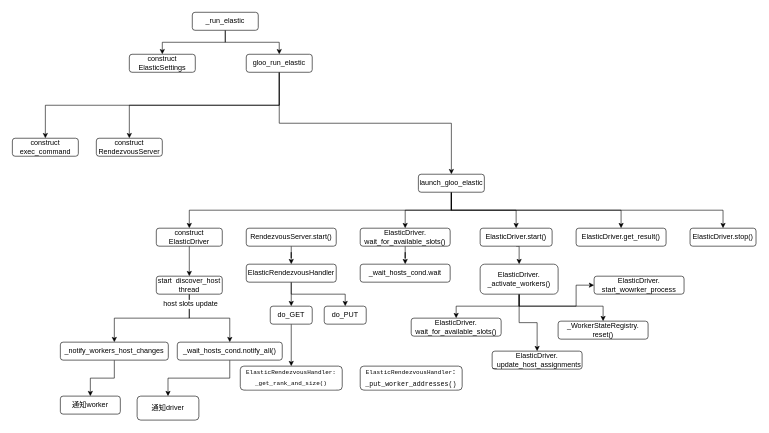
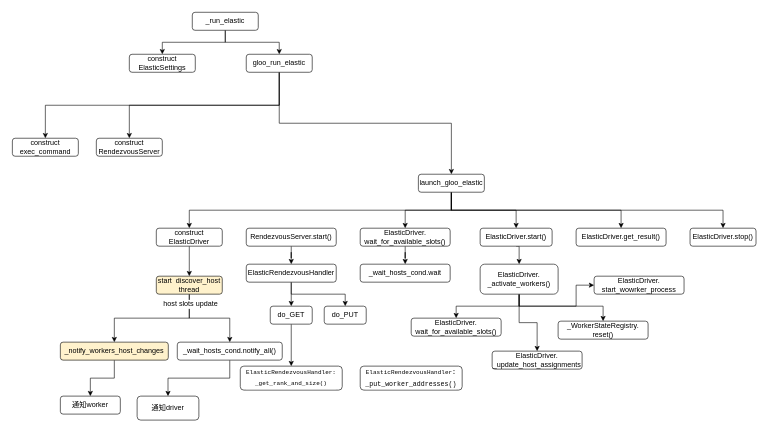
  <mxCell id="0" />
  <mxCell id="1" parent="0" />
  <mxCell id="2" style="edgeStyle=orthogonalEdgeStyle;rounded=0;orthogonalLoop=1;jettySize=auto;html=1;exitX=0.5;exitY=1;exitDx=0;exitDy=0;entryX=0.5;entryY=0;entryDx=0;entryDy=0;" parent="1" source="5" target="6" edge="1"><mxGeometry relative="1" as="geometry" /></mxCell>
  <mxCell id="3" style="edgeStyle=orthogonalEdgeStyle;rounded=0;orthogonalLoop=1;jettySize=auto;html=1;exitX=0.5;exitY=1;exitDx=0;exitDy=0;" parent="1" source="5" target="7" edge="1"><mxGeometry relative="1" as="geometry" /></mxCell>
  <mxCell id="4" style="edgeStyle=orthogonalEdgeStyle;rounded=0;orthogonalLoop=1;jettySize=auto;html=1;exitX=0.5;exitY=1;exitDx=0;exitDy=0;entryX=0.5;entryY=0;entryDx=0;entryDy=0;" parent="1" source="5" target="13" edge="1"><mxGeometry relative="1" as="geometry" /></mxCell>
  <mxCell id="5" value="gloo_run_elastic" style="rounded=1;whiteSpace=wrap;html=1;" parent="1" vertex="1"><mxGeometry x="410" y="90" width="110" height="30" as="geometry" /></mxCell>
  <mxCell id="6" value="construct exec_command" style="rounded=1;whiteSpace=wrap;html=1;" parent="1" vertex="1"><mxGeometry x="20" y="230" width="110" height="30" as="geometry" /></mxCell>
  <mxCell id="7" value="construct RendezvousServer" style="rounded=1;whiteSpace=wrap;html=1;" parent="1" vertex="1"><mxGeometry x="160" y="230" width="110" height="30" as="geometry" /></mxCell>
  <mxCell id="8" style="edgeStyle=orthogonalEdgeStyle;rounded=0;orthogonalLoop=1;jettySize=auto;html=1;exitX=0.5;exitY=1;exitDx=0;exitDy=0;" parent="1" source="13" target="15" edge="1"><mxGeometry relative="1" as="geometry" /></mxCell>
  <mxCell id="9" style="edgeStyle=orthogonalEdgeStyle;rounded=0;orthogonalLoop=1;jettySize=auto;html=1;exitX=0.5;exitY=1;exitDx=0;exitDy=0;entryX=0.5;entryY=0;entryDx=0;entryDy=0;" parent="1" source="13" target="19" edge="1"><mxGeometry relative="1" as="geometry" /></mxCell>
  <mxCell id="10" style="edgeStyle=orthogonalEdgeStyle;rounded=0;orthogonalLoop=1;jettySize=auto;html=1;exitX=0.5;exitY=1;exitDx=0;exitDy=0;entryX=0.5;entryY=0;entryDx=0;entryDy=0;" parent="1" source="13" target="22" edge="1"><mxGeometry relative="1" as="geometry" /></mxCell>
  <mxCell id="11" style="edgeStyle=orthogonalEdgeStyle;rounded=0;orthogonalLoop=1;jettySize=auto;html=1;exitX=0.5;exitY=1;exitDx=0;exitDy=0;" parent="1" source="13" target="23" edge="1"><mxGeometry relative="1" as="geometry" /></mxCell>
  <mxCell id="12" style="edgeStyle=orthogonalEdgeStyle;rounded=0;orthogonalLoop=1;jettySize=auto;html=1;exitX=0.5;exitY=1;exitDx=0;exitDy=0;entryX=0.5;entryY=0;entryDx=0;entryDy=0;" parent="1" source="13" target="24" edge="1"><mxGeometry relative="1" as="geometry" /></mxCell>
  <mxCell id="13" value="launch_gloo_elastic" style="rounded=1;whiteSpace=wrap;html=1;" parent="1" vertex="1"><mxGeometry x="697" y="290" width="110" height="30" as="geometry" /></mxCell>
  <mxCell id="14" style="edgeStyle=orthogonalEdgeStyle;rounded=0;orthogonalLoop=1;jettySize=auto;html=1;exitX=0.5;exitY=1;exitDx=0;exitDy=0;entryX=0.5;entryY=0;entryDx=0;entryDy=0;" parent="1" source="15" target="28" edge="1"><mxGeometry relative="1" as="geometry" /></mxCell>
  <mxCell id="15" value="construct ElasticDriver" style="rounded=1;whiteSpace=wrap;html=1;" parent="1" vertex="1"><mxGeometry x="260" y="380" width="110" height="30" as="geometry" /></mxCell>
  <mxCell id="16" style="edgeStyle=orthogonalEdgeStyle;rounded=0;orthogonalLoop=1;jettySize=auto;html=1;exitX=0.5;exitY=1;exitDx=0;exitDy=0;" parent="1" source="17" target="40" edge="1"><mxGeometry relative="1" as="geometry" /></mxCell>
  <mxCell id="17" value="RendezvousServer.start()" style="rounded=1;whiteSpace=wrap;html=1;" parent="1" vertex="1"><mxGeometry x="410" y="380" width="150" height="30" as="geometry" /></mxCell>
  <mxCell id="18" value="" style="edgeStyle=orthogonalEdgeStyle;rounded=0;orthogonalLoop=1;jettySize=auto;html=1;" parent="1" source="19" target="20" edge="1"><mxGeometry relative="1" as="geometry" /></mxCell>
  <mxCell id="19" value="ElasticDriver.&lt;br&gt;wait_for_available_slots()" style="rounded=1;whiteSpace=wrap;html=1;" parent="1" vertex="1"><mxGeometry x="600" y="380" width="150" height="30" as="geometry" /></mxCell>
  <mxCell id="20" value="_wait_hosts_cond.wait" style="rounded=1;whiteSpace=wrap;html=1;" parent="1" vertex="1"><mxGeometry x="600" y="440" width="150" height="30" as="geometry" /></mxCell>
  <mxCell id="21" style="edgeStyle=orthogonalEdgeStyle;rounded=0;orthogonalLoop=1;jettySize=auto;html=1;exitX=0.5;exitY=1;exitDx=0;exitDy=0;entryX=0.5;entryY=0;entryDx=0;entryDy=0;" parent="1" source="22" target="47" edge="1"><mxGeometry relative="1" as="geometry" /></mxCell>
  <mxCell id="22" value="ElasticDriver.start()&lt;span style=&quot;color: rgba(0 , 0 , 0 , 0) ; font-family: monospace ; font-size: 0px ; white-space: nowrap&quot;&gt;%3CmxGraphModel%3E%3Croot%3E%3CmxCell%20id%3D%220%22%2F%3E%3CmxCell%20id%3D%221%22%20parent%3D%220%22%2F%3E%3CmxCell%20id%3D%222%22%20value%3D%22RendezvousServer.%26lt%3Bbr%26gt%3Bwait_for_available_slots()%22%20style%3D%22rounded%3D1%3BwhiteSpace%3Dwrap%3Bhtml%3D1%3B%22%20vertex%3D%221%22%20parent%3D%221%22%3E%3CmxGeometry%20x%3D%22710%22%20y%3D%22190%22%20width%3D%22150%22%20height%3D%2230%22%20as%3D%22geometry%22%2F%3E%3C%2FmxCell%3E%3C%2Froot%3E%3C%2FmxGraphModel%3E&lt;/span&gt;" style="rounded=1;whiteSpace=wrap;html=1;" parent="1" vertex="1"><mxGeometry x="800" y="380" width="120" height="30" as="geometry" /></mxCell>
  <mxCell id="23" value="ElasticDriver.get_result()&lt;span style=&quot;color: rgba(0 , 0 , 0 , 0) ; font-family: monospace ; font-size: 0px ; white-space: nowrap&quot;&gt;%3CmxGraphModel%3E%3Croot%3E%3CmxCell%20id%3D%220%22%2F%3E%3CmxCell%20id%3D%221%22%20parent%3D%220%22%2F%3E%3CmxCell%20id%3D%222%22%20value%3D%22RendezvousServer.%26lt%3Bbr%26gt%3Bwait_for_available_slots()%22%20style%3D%22rounded%3D1%3BwhiteSpace%3Dwrap%3Bhtml%3D1%3B%22%20vertex%3D%221%22%20parent%3D%221%22%3E%3CmxGeometry%20x%3D%22710%22%20y%3D%22190%22%20width%3D%22150%22%20height%3D%2230%22%20as%3D%22geometry%22%2F%3E%3C%2FmxCell%3E%3C%2Froot%3E%3C%2FmxGraphModel%3E&lt;/span&gt;" style="rounded=1;whiteSpace=wrap;html=1;" parent="1" vertex="1"><mxGeometry x="960" y="380" width="150" height="30" as="geometry" /></mxCell>
  <mxCell id="24" value="ElasticDriver.stop()&lt;span style=&quot;color: rgba(0 , 0 , 0 , 0) ; font-family: monospace ; font-size: 0px ; white-space: nowrap&quot;&gt;%3CmxGraphModel%3E%3Croot%3E%3CmxCell%20id%3D%220%22%2F%3E%3CmxCell%20id%3D%221%22%20parent%3D%220%22%2F%3E%3CmxCell%20id%3D%222%22%20value%3D%22RendezvousServer.%26lt%3Bbr%26gt%3Bwait_for_available_slots()%22%20style%3D%22rounded%3D1%3BwhiteSpace%3Dwrap%3Bhtml%3D1%3B%22%20vertex%3D%221%22%20parent%3D%221%22%3E%3CmxGeometry%20x%3D%22710%22%20y%3D%22190%22%20width%3D%22150%22%20height%3D%2230%22%20as%3D%22geometry%22%2F%3E%3C%2FmxCell%3E%3C%2Froot%3E%3C%2FmxGraphModel%3E&lt;/span&gt;" style="rounded=1;whiteSpace=wrap;html=1;" parent="1" vertex="1"><mxGeometry x="1150" y="380" width="110" height="30" as="geometry" /></mxCell>
  <mxCell id="25" style="edgeStyle=orthogonalEdgeStyle;rounded=0;orthogonalLoop=1;jettySize=auto;html=1;exitX=0.5;exitY=1;exitDx=0;exitDy=0;entryX=0.5;entryY=0;entryDx=0;entryDy=0;" parent="1" source="28" target="30" edge="1"><mxGeometry relative="1" as="geometry" /></mxCell>
  <mxCell id="26" style="edgeStyle=orthogonalEdgeStyle;rounded=0;orthogonalLoop=1;jettySize=auto;html=1;exitX=0.5;exitY=1;exitDx=0;exitDy=0;" parent="1" source="28" target="33" edge="1"><mxGeometry relative="1" as="geometry" /></mxCell>
  <mxCell id="27" value="host slots update" style="text;html=1;resizable=0;points=[];align=center;verticalAlign=middle;labelBackgroundColor=#ffffff;" parent="26" vertex="1" connectable="0"><mxGeometry x="-0.784" y="1" relative="1" as="geometry"><mxPoint as="offset" /></mxGeometry></mxCell>
- <mxCell id="28" value="start&amp;nbsp; discover_host&lt;br&gt;thread" style="rounded=1;whiteSpace=wrap;html=1;" parent="1" vertex="1"><mxGeometry x="260" y="460" width="110" height="30" as="geometry" /></mxCell>
+ <mxCell id="28" value="start&amp;nbsp; discover_host&lt;br&gt;thread" style="rounded=1;whiteSpace=wrap;html=1;fillColor=#fff2cc;" parent="1" vertex="1"><mxGeometry x="260" y="460" width="110" height="30" as="geometry" /></mxCell>
  <mxCell id="29" value="" style="edgeStyle=orthogonalEdgeStyle;rounded=0;orthogonalLoop=1;jettySize=auto;html=1;" parent="1" source="30" target="31" edge="1"><mxGeometry relative="1" as="geometry" /></mxCell>
- <mxCell id="30" value="_notify_workers_host_changes" style="rounded=1;whiteSpace=wrap;html=1;" parent="1" vertex="1"><mxGeometry x="100" y="570" width="180" height="30" as="geometry" /></mxCell>
+ <mxCell id="30" value="_notify_workers_host_changes" style="rounded=1;whiteSpace=wrap;html=1;fillColor=#fff2cc;" parent="1" vertex="1"><mxGeometry x="100" y="570" width="180" height="30" as="geometry" /></mxCell>
  <mxCell id="31" value="通知worker" style="rounded=1;whiteSpace=wrap;html=1;" parent="1" vertex="1"><mxGeometry x="100" y="660" width="100" height="30" as="geometry" /></mxCell>
  <mxCell id="32" value="" style="edgeStyle=orthogonalEdgeStyle;rounded=0;orthogonalLoop=1;jettySize=auto;html=1;" parent="1" source="33" target="34" edge="1"><mxGeometry relative="1" as="geometry" /></mxCell>
  <mxCell id="33" value="_wait_hosts_cond.notify_all()" style="rounded=1;whiteSpace=wrap;html=1;" parent="1" vertex="1"><mxGeometry x="295" y="570" width="175" height="30" as="geometry" /></mxCell>
  <mxCell id="34" value="通知driver" style="rounded=1;whiteSpace=wrap;html=1;" parent="1" vertex="1"><mxGeometry x="228" y="660" width="103" height="40" as="geometry" /></mxCell>
  <mxCell id="35" style="edgeStyle=orthogonalEdgeStyle;rounded=0;orthogonalLoop=1;jettySize=auto;html=1;exitX=0.5;exitY=1;exitDx=0;exitDy=0;entryX=0.5;entryY=0;entryDx=0;entryDy=0;" parent="1" source="36" target="41" edge="1"><mxGeometry relative="1" as="geometry" /></mxCell>
  <mxCell id="36" value="do_GET" style="rounded=1;whiteSpace=wrap;html=1;" parent="1" vertex="1"><mxGeometry x="450" y="510" width="70" height="30" as="geometry" /></mxCell>
  <mxCell id="37" value="do_PUT" style="rounded=1;whiteSpace=wrap;html=1;" parent="1" vertex="1"><mxGeometry x="540" y="510" width="70" height="30" as="geometry" /></mxCell>
  <mxCell id="38" style="edgeStyle=orthogonalEdgeStyle;rounded=0;orthogonalLoop=1;jettySize=auto;html=1;exitX=0.5;exitY=1;exitDx=0;exitDy=0;entryX=0.5;entryY=0;entryDx=0;entryDy=0;" parent="1" source="40" target="36" edge="1"><mxGeometry relative="1" as="geometry" /></mxCell>
  <mxCell id="39" style="edgeStyle=orthogonalEdgeStyle;rounded=0;orthogonalLoop=1;jettySize=auto;html=1;exitX=0.5;exitY=1;exitDx=0;exitDy=0;entryX=0.5;entryY=0;entryDx=0;entryDy=0;" parent="1" source="40" target="37" edge="1"><mxGeometry relative="1" as="geometry" /></mxCell>
  <mxCell id="40" value="ElasticRendezvousHandler" style="rounded=1;whiteSpace=wrap;html=1;" parent="1" vertex="1"><mxGeometry x="410" y="440" width="150" height="30" as="geometry" /></mxCell>
  <mxCell id="41" value="&lt;div style=&quot;background-color: rgb(255 , 255 , 255) ; font-family: &amp;#34;menlo&amp;#34; , &amp;#34;monaco&amp;#34; , &amp;#34;courier new&amp;#34; , monospace ; line-height: 18px ; white-space: pre ; font-size: 10px&quot;&gt;&lt;span style=&quot;font-family: &amp;#34;menlo&amp;#34; , &amp;#34;monaco&amp;#34; , &amp;#34;courier new&amp;#34; , monospace&quot;&gt;&lt;font style=&quot;font-size: 10px&quot;&gt;ElasticRendezvousHandler:&lt;/font&gt;&lt;/span&gt;&lt;/div&gt;&lt;div style=&quot;background-color: rgb(255 , 255 , 255) ; font-family: &amp;#34;menlo&amp;#34; , &amp;#34;monaco&amp;#34; , &amp;#34;courier new&amp;#34; , monospace ; line-height: 18px ; white-space: pre ; font-size: 10px&quot;&gt;&lt;font style=&quot;font-size: 10px&quot;&gt;_get_rank_and_size()&lt;/font&gt;&lt;/div&gt;" style="rounded=1;whiteSpace=wrap;html=1;" parent="1" vertex="1"><mxGeometry x="400" y="610" width="170" height="40" as="geometry" /></mxCell>
  <mxCell id="42" value="&lt;div style=&quot;background-color: rgb(255 , 255 , 255) ; font-family: &amp;#34;menlo&amp;#34; , &amp;#34;monaco&amp;#34; , &amp;#34;courier new&amp;#34; , monospace ; line-height: 18px ; white-space: pre&quot;&gt;&lt;span style=&quot;font-family: &amp;#34;menlo&amp;#34; , &amp;#34;monaco&amp;#34; , &amp;#34;courier new&amp;#34; , monospace&quot;&gt;&lt;font size=&quot;1&quot;&gt;ElasticRendezvousHandler&lt;/font&gt;&lt;font style=&quot;font-size: 11px&quot;&gt;:&lt;/font&gt;&lt;/span&gt;&lt;/div&gt;&lt;div style=&quot;background-color: rgb(255 , 255 , 255) ; font-family: &amp;#34;menlo&amp;#34; , &amp;#34;monaco&amp;#34; , &amp;#34;courier new&amp;#34; , monospace ; line-height: 18px ; white-space: pre ; font-size: 11px&quot;&gt;&lt;span style=&quot;font-family: &amp;#34;menlo&amp;#34; , &amp;#34;monaco&amp;#34; , &amp;#34;courier new&amp;#34; , monospace&quot;&gt;_put_worker_addresses&lt;/span&gt;()&lt;/div&gt;" style="rounded=1;whiteSpace=wrap;html=1;" parent="1" vertex="1"><mxGeometry x="600" y="610" width="170" height="40" as="geometry" /></mxCell>
  <mxCell id="43" style="edgeStyle=orthogonalEdgeStyle;rounded=0;orthogonalLoop=1;jettySize=auto;html=1;exitX=0.5;exitY=1;exitDx=0;exitDy=0;entryX=0.5;entryY=0;entryDx=0;entryDy=0;" parent="1" source="47" target="48" edge="1"><mxGeometry relative="1" as="geometry" /></mxCell>
  <mxCell id="44" style="edgeStyle=orthogonalEdgeStyle;rounded=0;orthogonalLoop=1;jettySize=auto;html=1;exitX=0.5;exitY=1;exitDx=0;exitDy=0;entryX=0.5;entryY=0;entryDx=0;entryDy=0;" parent="1" source="47" target="49" edge="1"><mxGeometry relative="1" as="geometry" /></mxCell>
  <mxCell id="45" style="edgeStyle=orthogonalEdgeStyle;rounded=0;orthogonalLoop=1;jettySize=auto;html=1;exitX=0.5;exitY=1;exitDx=0;exitDy=0;" parent="1" source="47" target="50" edge="1"><mxGeometry relative="1" as="geometry"><Array as="points"><mxPoint x="865" y="510" /><mxPoint x="1005" y="510" /></Array></mxGeometry></mxCell>
  <mxCell id="46" style="edgeStyle=orthogonalEdgeStyle;rounded=0;orthogonalLoop=1;jettySize=auto;html=1;exitX=0.5;exitY=1;exitDx=0;exitDy=0;entryX=0;entryY=0.5;entryDx=0;entryDy=0;" parent="1" source="47" target="51" edge="1"><mxGeometry relative="1" as="geometry" /></mxCell>
  <mxCell id="47" value="ElasticDriver.&lt;br&gt;_activate_workers()&lt;span style=&quot;color: rgba(0 , 0 , 0 , 0) ; font-family: monospace ; font-size: 0px ; white-space: nowrap&quot;&gt;%3CmxGraphModel%3E%3Croot%3E%3CmxCell%20id%3D%220%22%2F%3E%3CmxCell%20id%3D%221%22%20parent%3D%220%22%2F%3E%3CmxCell%20id%3D%222%22%20value%3D%22RendezvousServer.%26lt%3Bbr%26gt%3Bwait_for_available_slots()%22%20style%3D%22rounded%3D1%3BwhiteSpace%3Dwrap%3Bhtml%3D1%3B%22%20vertex%3D%221%22%20parent%3D%221%22%3E%3CmxGeometry%20x%3D%22710%22%20y%3D%22190%22%20width%3D%22150%22%20height%3D%2230%22%20as%3D%22geometry%22%2F%3E%3C%2FmxCell%3E%3C%2Froot%3E%3C%2FmxGraphModel%3E&lt;/span&gt;" style="rounded=1;whiteSpace=wrap;html=1;" parent="1" vertex="1"><mxGeometry x="800" y="440" width="130" height="50" as="geometry" /></mxCell>
  <mxCell id="48" value="ElasticDriver.&lt;br&gt;wait_for_available_slots()" style="rounded=1;whiteSpace=wrap;html=1;" parent="1" vertex="1"><mxGeometry x="685" y="530" width="150" height="30" as="geometry" /></mxCell>
  <mxCell id="49" value="ElasticDriver.&lt;br&gt;_update_host_assignments" style="rounded=1;whiteSpace=wrap;html=1;" parent="1" vertex="1"><mxGeometry x="820" y="585" width="150" height="30" as="geometry" /></mxCell>
  <mxCell id="50" value="_WorkerStateRegistry.&lt;br&gt;reset()" style="rounded=1;whiteSpace=wrap;html=1;" parent="1" vertex="1"><mxGeometry x="930" y="535" width="150" height="30" as="geometry" /></mxCell>
  <mxCell id="51" value="ElasticDriver.&lt;br&gt;start_wowrker_process&lt;br&gt;" style="rounded=1;whiteSpace=wrap;html=1;" parent="1" vertex="1"><mxGeometry x="990" y="460" width="150" height="30" as="geometry" /></mxCell>
  <mxCell id="52" style="edgeStyle=orthogonalEdgeStyle;rounded=0;orthogonalLoop=1;jettySize=auto;html=1;exitX=0.5;exitY=1;exitDx=0;exitDy=0;entryX=0.5;entryY=0;entryDx=0;entryDy=0;" edge="1" parent="1" source="54" target="55"><mxGeometry relative="1" as="geometry" /></mxCell>
  <mxCell id="53" style="edgeStyle=orthogonalEdgeStyle;rounded=0;orthogonalLoop=1;jettySize=auto;html=1;exitX=0.5;exitY=1;exitDx=0;exitDy=0;entryX=0.5;entryY=0;entryDx=0;entryDy=0;" edge="1" parent="1" source="54" target="5"><mxGeometry relative="1" as="geometry" /></mxCell>
  <mxCell id="54" value="_run_elastic" style="rounded=1;whiteSpace=wrap;html=1;" vertex="1" parent="1"><mxGeometry x="320" y="20" width="110" height="30" as="geometry" /></mxCell>
  <mxCell id="55" value="construct&lt;br&gt;ElasticSettings" style="rounded=1;whiteSpace=wrap;html=1;" vertex="1" parent="1"><mxGeometry x="215" y="90" width="110" height="30" as="geometry" /></mxCell>
